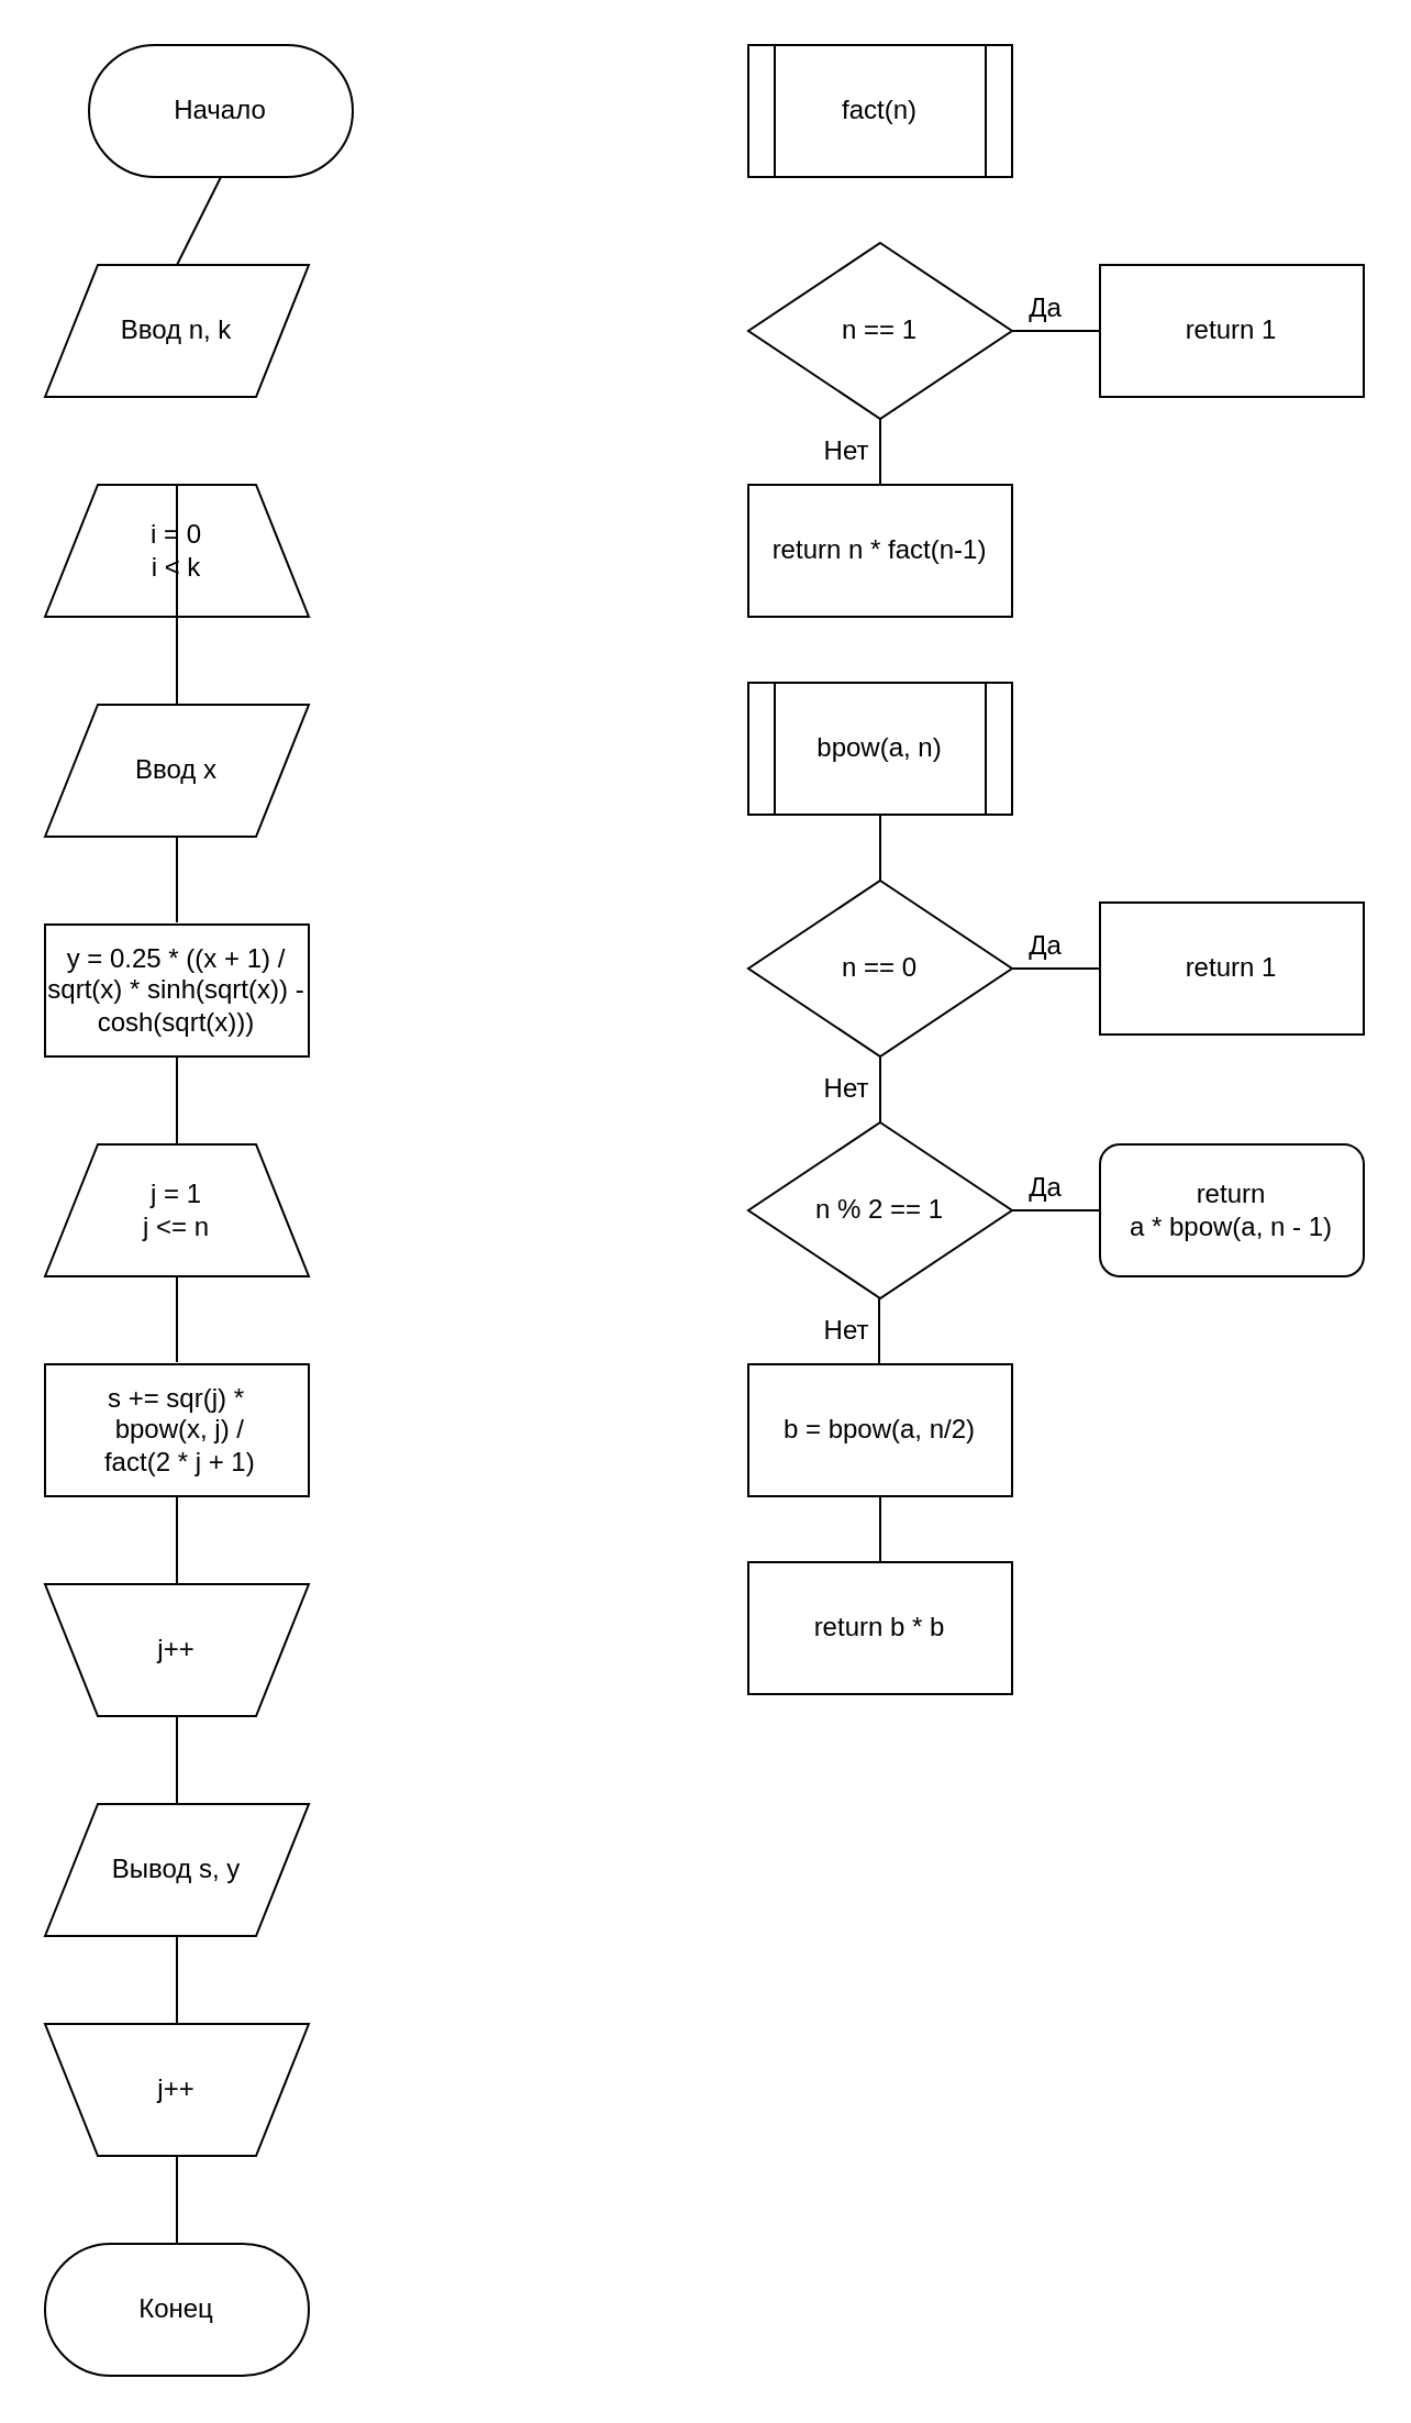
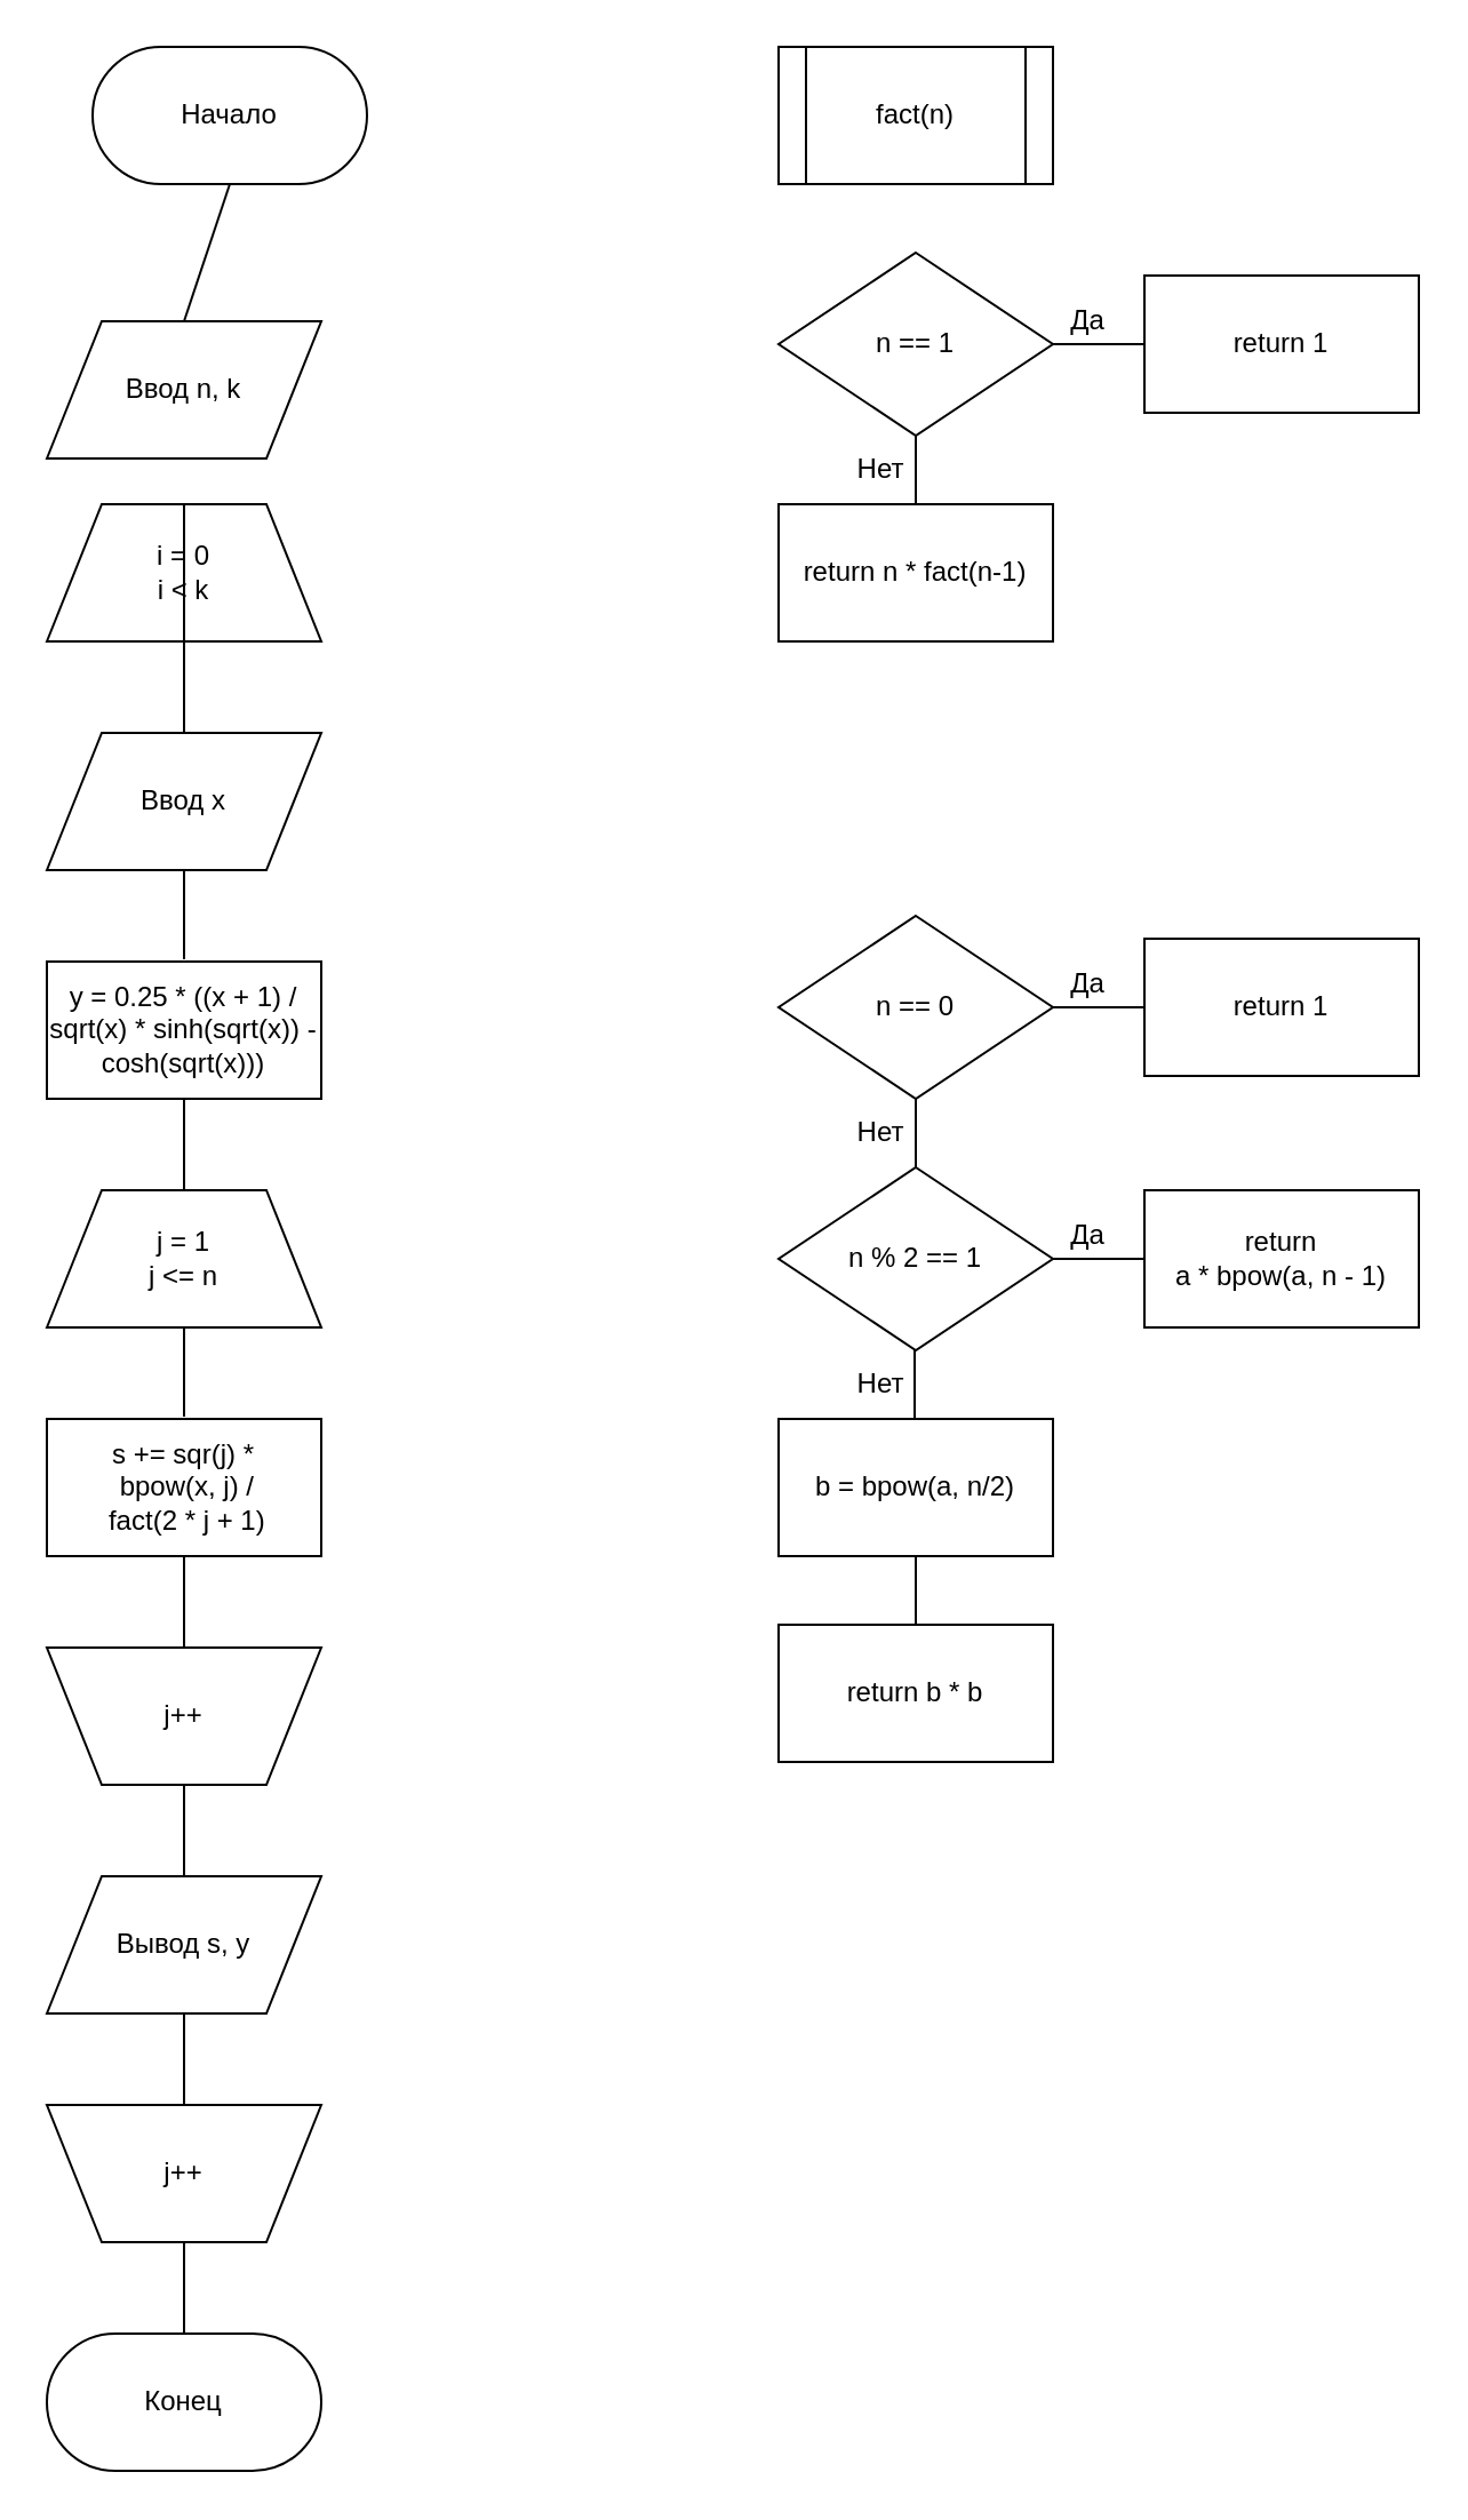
  <mxCell id="0" />
  <mxCell id="1" parent="0" />
  <mxCell id="2" value="fact(n)" style="shape=process;whiteSpace=wrap;html=1;backgroundOutline=1;" vertex="1" parent="1"><mxGeometry x="340" y="20" width="120" height="60" as="geometry" /></mxCell>
  <mxCell id="3" value="n == 1" style="rhombus;whiteSpace=wrap;html=1;" vertex="1" parent="1"><mxGeometry x="340" y="110" width="120" height="80" as="geometry" /></mxCell>
  <mxCell id="4" value="" style="endArrow=none;html=1;entryX=1;entryY=0.5;entryDx=0;entryDy=0;exitX=0;exitY=0.5;exitDx=0;exitDy=0;" edge="1" parent="1" source="5" target="3"><mxGeometry width="50" height="50" relative="1" as="geometry"><mxPoint x="490" y="180" as="sourcePoint" /><mxPoint x="390" y="210" as="targetPoint" /></mxGeometry></mxCell>
  <mxCell id="5" value="return 1" style="rounded=0;whiteSpace=wrap;html=1;" vertex="1" parent="1"><mxGeometry x="500" y="120" width="120" height="60" as="geometry" /></mxCell>
  <mxCell id="6" value="Да" style="text;html=1;resizable=0;autosize=1;align=center;verticalAlign=middle;points=[];fillColor=none;strokeColor=none;rounded=0;" vertex="1" parent="1"><mxGeometry x="460" y="130" width="30" height="20" as="geometry" /></mxCell>
  <mxCell id="7" value="return n * fact(n-1)" style="rounded=0;whiteSpace=wrap;html=1;" vertex="1" parent="1"><mxGeometry x="340" y="220" width="120" height="60" as="geometry" /></mxCell>
  <mxCell id="8" value="" style="endArrow=none;html=1;entryX=0.5;entryY=1;entryDx=0;entryDy=0;exitX=0.5;exitY=0;exitDx=0;exitDy=0;" edge="1" parent="1" source="7" target="3"><mxGeometry width="50" height="50" relative="1" as="geometry"><mxPoint x="340" y="360" as="sourcePoint" /><mxPoint x="390" y="310" as="targetPoint" /></mxGeometry></mxCell>
  <mxCell id="9" value="Нет" style="text;html=1;strokeColor=none;fillColor=none;align=center;verticalAlign=middle;whiteSpace=wrap;rounded=0;" vertex="1" parent="1"><mxGeometry x="370" y="195" width="30" height="20" as="geometry" /></mxCell>
  <mxCell id="10" value="Начало" style="rounded=1;whiteSpace=wrap;html=1;arcSize=50;" vertex="1" parent="1"><mxGeometry x="40" y="20" width="120" height="60" as="geometry" /></mxCell>
- <mxCell id="11" value="Ввод n, k" style="shape=parallelogram;perimeter=parallelogramPerimeter;whiteSpace=wrap;html=1;" vertex="1" parent="1"><mxGeometry x="20" y="120" width="120" height="60" as="geometry" /></mxCell>
+ <mxCell id="11" value="Ввод n, k" style="shape=parallelogram;perimeter=parallelogramPerimeter;whiteSpace=wrap;html=1;" vertex="1" parent="1"><mxGeometry x="20" y="140" width="120" height="60" as="geometry" /></mxCell>
  <mxCell id="12" value="" style="endArrow=none;html=1;entryX=0.5;entryY=1;entryDx=0;entryDy=0;exitX=0.5;exitY=0;exitDx=0;exitDy=0;" edge="1" parent="1" source="11" target="10"><mxGeometry width="50" height="50" relative="1" as="geometry"><mxPoint x="20" y="350" as="sourcePoint" /><mxPoint x="70" y="300" as="targetPoint" /></mxGeometry></mxCell>
  <mxCell id="13" value="i = 0&lt;br&gt;i &amp;lt; k" style="shape=trapezoid;perimeter=trapezoidPerimeter;whiteSpace=wrap;html=1;" vertex="1" parent="1"><mxGeometry x="20" y="220" width="120" height="60" as="geometry" /></mxCell>
  <mxCell id="14" value="" style="endArrow=none;html=1;exitX=0.5;exitY=0;exitDx=0;exitDy=0;" edge="1" parent="1" source="13" target="32"><mxGeometry width="50" height="50" relative="1" as="geometry"><mxPoint x="20" y="350" as="sourcePoint" /><mxPoint x="70" y="300" as="targetPoint" /></mxGeometry></mxCell>
- <mxCell id="15" value="bpow(a, n)" style="shape=process;whiteSpace=wrap;html=1;backgroundOutline=1;" vertex="1" parent="1"><mxGeometry x="340" y="310" width="120" height="60" as="geometry" /></mxCell>
- <mxCell id="16" value="" style="endArrow=none;html=1;entryX=0.5;entryY=1;entryDx=0;entryDy=0;exitX=0.5;exitY=0;exitDx=0;exitDy=0;" edge="1" parent="1" source="17" target="15"><mxGeometry width="50" height="50" relative="1" as="geometry"><mxPoint x="400" y="410" as="sourcePoint" /><mxPoint x="390" y="390" as="targetPoint" /></mxGeometry></mxCell>
  <mxCell id="17" value="n == 0" style="rhombus;whiteSpace=wrap;html=1;" vertex="1" parent="1"><mxGeometry x="340" y="400" width="120" height="80" as="geometry" /></mxCell>
  <mxCell id="18" value="" style="endArrow=none;html=1;entryX=1;entryY=0.5;entryDx=0;entryDy=0;exitX=0;exitY=0.5;exitDx=0;exitDy=0;" edge="1" parent="1" source="19" target="17"><mxGeometry width="50" height="50" relative="1" as="geometry"><mxPoint x="490" y="470" as="sourcePoint" /><mxPoint x="390" y="500" as="targetPoint" /></mxGeometry></mxCell>
  <mxCell id="19" value="return 1" style="rounded=0;whiteSpace=wrap;html=1;" vertex="1" parent="1"><mxGeometry x="500" y="410" width="120" height="60" as="geometry" /></mxCell>
  <mxCell id="20" value="Да" style="text;html=1;resizable=0;autosize=1;align=center;verticalAlign=middle;points=[];fillColor=none;strokeColor=none;rounded=0;" vertex="1" parent="1"><mxGeometry x="460" y="420" width="30" height="20" as="geometry" /></mxCell>
  <mxCell id="21" value="" style="endArrow=none;html=1;entryX=0.5;entryY=1;entryDx=0;entryDy=0;exitX=0.5;exitY=0;exitDx=0;exitDy=0;" edge="1" parent="1" target="17"><mxGeometry width="50" height="50" relative="1" as="geometry"><mxPoint x="400" y="510" as="sourcePoint" /><mxPoint x="390" y="600" as="targetPoint" /></mxGeometry></mxCell>
  <mxCell id="22" value="Нет" style="text;html=1;strokeColor=none;fillColor=none;align=center;verticalAlign=middle;whiteSpace=wrap;rounded=0;" vertex="1" parent="1"><mxGeometry x="370" y="485" width="30" height="20" as="geometry" /></mxCell>
  <mxCell id="23" value="n % 2 == 1" style="rhombus;whiteSpace=wrap;html=1;" vertex="1" parent="1"><mxGeometry x="340" y="510" width="120" height="80" as="geometry" /></mxCell>
  <mxCell id="24" value="" style="endArrow=none;html=1;entryX=1;entryY=0.5;entryDx=0;entryDy=0;exitX=0;exitY=0.5;exitDx=0;exitDy=0;" edge="1" parent="1" source="25"><mxGeometry width="50" height="50" relative="1" as="geometry"><mxPoint x="490" y="580" as="sourcePoint" /><mxPoint x="460" y="550" as="targetPoint" /></mxGeometry></mxCell>
- <mxCell id="25" value="return &lt;br&gt;a * bpow(a, n - 1)" style="whiteSpace=wrap;html=1;rounded=1;" vertex="1" parent="1"><mxGeometry x="500" y="520" width="120" height="60" as="geometry" /></mxCell>
+ <mxCell id="25" value="return &lt;br&gt;a * bpow(a, n - 1)" style="rounded=0;whiteSpace=wrap;html=1;" vertex="1" parent="1"><mxGeometry x="500" y="520" width="120" height="60" as="geometry" /></mxCell>
  <mxCell id="26" value="Да" style="text;html=1;resizable=0;autosize=1;align=center;verticalAlign=middle;points=[];fillColor=none;strokeColor=none;rounded=0;" vertex="1" parent="1"><mxGeometry x="460" y="530" width="30" height="20" as="geometry" /></mxCell>
  <mxCell id="27" value="" style="endArrow=none;html=1;entryX=0.5;entryY=1;entryDx=0;entryDy=0;exitX=0.5;exitY=0;exitDx=0;exitDy=0;" edge="1" parent="1"><mxGeometry width="50" height="50" relative="1" as="geometry"><mxPoint x="399.5" y="620" as="sourcePoint" /><mxPoint x="399.5" y="590" as="targetPoint" /></mxGeometry></mxCell>
  <mxCell id="28" value="Нет" style="text;html=1;strokeColor=none;fillColor=none;align=center;verticalAlign=middle;whiteSpace=wrap;rounded=0;" vertex="1" parent="1"><mxGeometry x="369.5" y="595" width="30" height="20" as="geometry" /></mxCell>
  <mxCell id="29" value="b = bpow(a, n/2)" style="rounded=0;whiteSpace=wrap;html=1;" vertex="1" parent="1"><mxGeometry x="340" y="620" width="120" height="60" as="geometry" /></mxCell>
  <mxCell id="30" value="" style="endArrow=none;html=1;entryX=0.5;entryY=1;entryDx=0;entryDy=0;exitX=0.5;exitY=0;exitDx=0;exitDy=0;" edge="1" parent="1"><mxGeometry width="50" height="50" relative="1" as="geometry"><mxPoint x="400" y="710" as="sourcePoint" /><mxPoint x="400" y="680" as="targetPoint" /></mxGeometry></mxCell>
  <mxCell id="31" value="return b * b" style="rounded=0;whiteSpace=wrap;html=1;" vertex="1" parent="1"><mxGeometry x="340" y="710" width="120" height="60" as="geometry" /></mxCell>
  <mxCell id="32" value="Ввод x" style="shape=parallelogram;perimeter=parallelogramPerimeter;whiteSpace=wrap;html=1;" vertex="1" parent="1"><mxGeometry x="20" y="320" width="120" height="60" as="geometry" /></mxCell>
  <mxCell id="33" value="" style="endArrow=none;html=1;entryX=0.5;entryY=1;entryDx=0;entryDy=0;exitX=0.5;exitY=0;exitDx=0;exitDy=0;" edge="1" parent="1" source="32"><mxGeometry width="50" height="50" relative="1" as="geometry"><mxPoint x="20" y="550" as="sourcePoint" /><mxPoint x="80" y="280" as="targetPoint" /></mxGeometry></mxCell>
  <mxCell id="34" value="y = 0.25 * ((x + 1) / sqrt(x) * sinh(sqrt(x)) - cosh(sqrt(x)))" style="rounded=0;whiteSpace=wrap;html=1;" vertex="1" parent="1"><mxGeometry x="20" y="420" width="120" height="60" as="geometry" /></mxCell>
  <mxCell id="35" value="" style="endArrow=none;html=1;entryX=0.5;entryY=1;entryDx=0;entryDy=0;" edge="1" parent="1" target="32"><mxGeometry width="50" height="50" relative="1" as="geometry"><mxPoint x="80" y="419" as="sourcePoint" /><mxPoint x="70" y="790" as="targetPoint" /></mxGeometry></mxCell>
  <mxCell id="36" value="j = 1&lt;br&gt;j &amp;lt;= n" style="shape=trapezoid;perimeter=trapezoidPerimeter;whiteSpace=wrap;html=1;" vertex="1" parent="1"><mxGeometry x="20" y="520" width="120" height="60" as="geometry" /></mxCell>
  <mxCell id="37" value="" style="endArrow=none;html=1;entryX=0.5;entryY=1;entryDx=0;entryDy=0;exitX=0.5;exitY=0;exitDx=0;exitDy=0;" edge="1" parent="1" source="36"><mxGeometry width="50" height="50" relative="1" as="geometry"><mxPoint x="20" y="650" as="sourcePoint" /><mxPoint x="80" y="480" as="targetPoint" /></mxGeometry></mxCell>
  <mxCell id="38" value="s += sqr(j) *&lt;br&gt;&amp;nbsp;bpow(x, j) /&lt;br&gt;&amp;nbsp;fact(2 * j + 1)" style="rounded=0;whiteSpace=wrap;html=1;" vertex="1" parent="1"><mxGeometry x="20" y="620" width="120" height="60" as="geometry" /></mxCell>
  <mxCell id="39" value="" style="endArrow=none;html=1;entryX=0.5;entryY=1;entryDx=0;entryDy=0;" edge="1" parent="1"><mxGeometry width="50" height="50" relative="1" as="geometry"><mxPoint x="80" y="619" as="sourcePoint" /><mxPoint x="80" y="580" as="targetPoint" /></mxGeometry></mxCell>
  <mxCell id="40" value="" style="endArrow=none;html=1;entryX=0.5;entryY=1;entryDx=0;entryDy=0;" edge="1" parent="1"><mxGeometry width="50" height="50" relative="1" as="geometry"><mxPoint x="80" y="720" as="sourcePoint" /><mxPoint x="80" y="680" as="targetPoint" /></mxGeometry></mxCell>
  <mxCell id="41" value="j++" style="shape=trapezoid;perimeter=trapezoidPerimeter;whiteSpace=wrap;html=1;direction=west;" vertex="1" parent="1"><mxGeometry x="20" y="720" width="120" height="60" as="geometry" /></mxCell>
  <mxCell id="42" value="Вывод s, y" style="shape=parallelogram;perimeter=parallelogramPerimeter;whiteSpace=wrap;html=1;" vertex="1" parent="1"><mxGeometry x="20" y="820" width="120" height="60" as="geometry" /></mxCell>
  <mxCell id="43" value="" style="endArrow=none;html=1;entryX=0.5;entryY=1;entryDx=0;entryDy=0;exitX=0.5;exitY=0;exitDx=0;exitDy=0;" edge="1" parent="1" source="42"><mxGeometry width="50" height="50" relative="1" as="geometry"><mxPoint x="20" y="1050" as="sourcePoint" /><mxPoint x="80" y="780" as="targetPoint" /></mxGeometry></mxCell>
  <mxCell id="44" value="" style="endArrow=none;html=1;entryX=0.5;entryY=1;entryDx=0;entryDy=0;" edge="1" parent="1"><mxGeometry width="50" height="50" relative="1" as="geometry"><mxPoint x="80" y="920" as="sourcePoint" /><mxPoint x="80" y="880" as="targetPoint" /></mxGeometry></mxCell>
  <mxCell id="45" value="j++" style="shape=trapezoid;perimeter=trapezoidPerimeter;whiteSpace=wrap;html=1;direction=west;" vertex="1" parent="1"><mxGeometry x="20" y="920" width="120" height="60" as="geometry" /></mxCell>
  <mxCell id="46" value="" style="endArrow=none;html=1;entryX=0.5;entryY=1;entryDx=0;entryDy=0;" edge="1" parent="1"><mxGeometry width="50" height="50" relative="1" as="geometry"><mxPoint x="80" y="1020" as="sourcePoint" /><mxPoint x="80" y="980" as="targetPoint" /></mxGeometry></mxCell>
  <mxCell id="47" value="Конец" style="rounded=1;whiteSpace=wrap;html=1;arcSize=50;" vertex="1" parent="1"><mxGeometry x="20" y="1020" width="120" height="60" as="geometry" /></mxCell>
